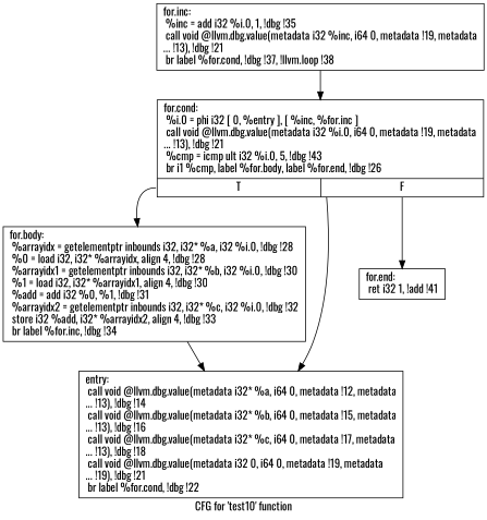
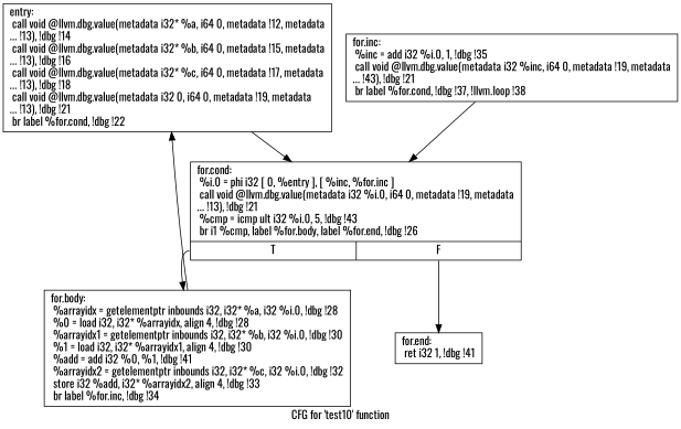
  digraph {
    fontname=Oswald
    label="CFG for 'test10' function"
    node [fontname=Oswald shape=record]
    edge [fontname=Oswald]
-   n1 [label="{entry:\l  call void @llvm.dbg.value(metadata i32* %a, i64 0, metadata !12, metadata\l... !13), !dbg !14\l  call void @llvm.dbg.value(metadata i32* %b, i64 0, metadata !15, metadata\l... !13), !dbg !16\l  call void @llvm.dbg.value(metadata i32* %c, i64 0, metadata !17, metadata\l... !13), !dbg !18\l  call void @llvm.dbg.value(metadata i32 0, i64 0, metadata !19, metadata\l... !19), !dbg !21\l  br label %for.cond, !dbg !22\l}"]
+   n1 [label="{entry:\l  call void @llvm.dbg.value(metadata i32* %a, i64 0, metadata !12, metadata\l... !13), !dbg !14\l  call void @llvm.dbg.value(metadata i32* %b, i64 0, metadata !15, metadata\l... !13), !dbg !16\l  call void @llvm.dbg.value(metadata i32* %c, i64 0, metadata !17, metadata\l... !13), !dbg !18\l  call void @llvm.dbg.value(metadata i32 0, i64 0, metadata !19, metadata\l... !13), !dbg !21\l  br label %for.cond, !dbg !22\l}"]
    n2 [label="{for.cond:                                         \l  %i.0 = phi i32 [ 0, %entry ], [ %inc, %for.inc ]\l  call void @llvm.dbg.value(metadata i32 %i.0, i64 0, metadata !19, metadata\l... !13), !dbg !21\l  %cmp = icmp ult i32 %i.0, 5, !dbg !43\l  br i1 %cmp, label %for.body, label %for.end, !dbg !26\l|{<s0>T|<s1>F}}"]
-   n3 [label="{for.body:                                         \l  %arrayidx = getelementptr inbounds i32, i32* %a, i32 %i.0, !dbg !28\l  %0 = load i32, i32* %arrayidx, align 4, !dbg !28\l  %arrayidx1 = getelementptr inbounds i32, i32* %b, i32 %i.0, !dbg !30\l  %1 = load i32, i32* %arrayidx1, align 4, !dbg !30\l  %add = add i32 %0, %1, !dbg !31\l  %arrayidx2 = getelementptr inbounds i32, i32* %c, i32 %i.0, !dbg !32\l  store i32 %add, i32* %arrayidx2, align 4, !dbg !33\l  br label %for.inc, !dbg !34\l}"]
-   n4 [label="{for.end:                                          \l  ret i32 1, !add !41\l}"]
-   n5 [label="{for.inc:                                          \l  %inc = add i32 %i.0, 1, !dbg !35\l  call void @llvm.dbg.value(metadata i32 %inc, i64 0, metadata !19, metadata\l... !13), !dbg !21\l  br label %for.cond, !dbg !37, !llvm.loop !38\l}"]
-   n2 -> n1
+   n3 [label="{for.body:                                         \l  %arrayidx = getelementptr inbounds i32, i32* %a, i32 %i.0, !dbg !28\l  %0 = load i32, i32* %arrayidx, align 4, !dbg !28\l  %arrayidx1 = getelementptr inbounds i32, i32* %b, i32 %i.0, !dbg !30\l  %1 = load i32, i32* %arrayidx1, align 4, !dbg !30\l  %add = add i32 %0, %1, !dbg !41\l  %arrayidx2 = getelementptr inbounds i32, i32* %c, i32 %i.0, !dbg !32\l  store i32 %add, i32* %arrayidx2, align 4, !dbg !33\l  br label %for.inc, !dbg !34\l}"]
+   n4 [label="{for.end:                                          \l  ret i32 1, !dbg !41\l}"]
+   n5 [label="{for.inc:                                          \l  %inc = add i32 %i.0, 1, !dbg !35\l  call void @llvm.dbg.value(metadata i32 %inc, i64 0, metadata !19, metadata\l... !43), !dbg !21\l  br label %for.cond, !dbg !37, !llvm.loop !38\l}"]
+   n1 -> n2
    n2 -> n3 [tailport=s0]
    n2 -> n4 [tailport=s1]
    n3 -> n1
    n5 -> n2
  }
